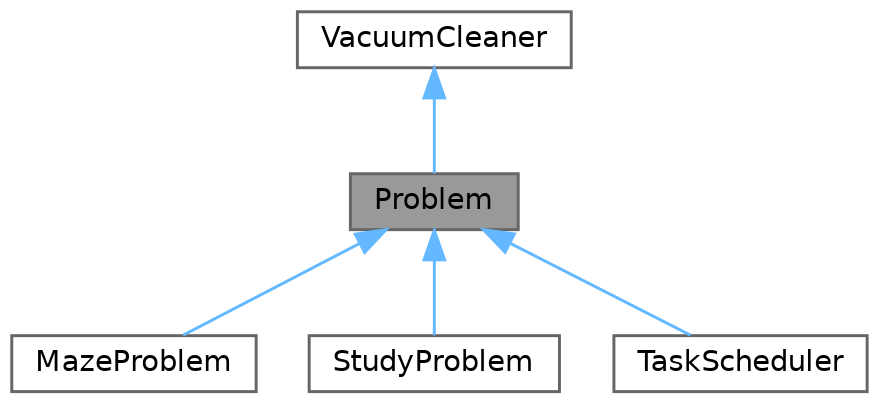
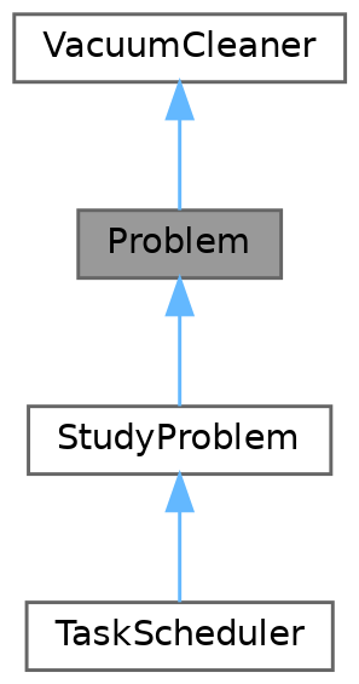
  digraph {
    node [color=gray40 fillcolor=white fontname=Helvetica fontsize=10 shape=box style=filled]
    edge [color=steelblue1 dir=back fontname=Helvetica fontsize=10 labelfontname=Helvetica labelfontsize=10 style=solid]
    n1 [fillcolor=grey60 fontcolor=black height=0.2 label=Problem width=0.4]
-   n2 [height=0.2 label=MazeProblem width=0.4]
    n3 [height=0.2 label=StudyProblem width=0.4]
    n4 [height=0.2 label=TaskScheduler width=0.4]
    n5 [height=0.2 label=VacuumCleaner width=0.4]
-   n1 -> n2
    n1 -> n3
-   n1 -> n4
+   n3 -> n4
    n5 -> n1
  }
